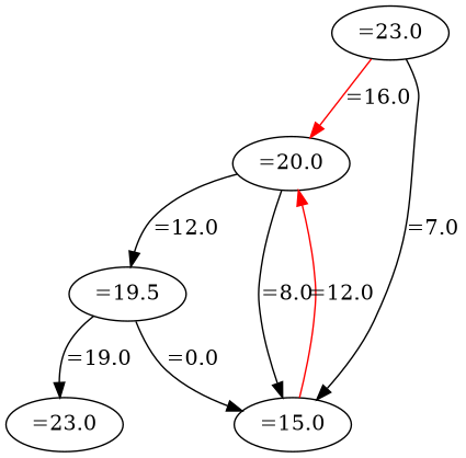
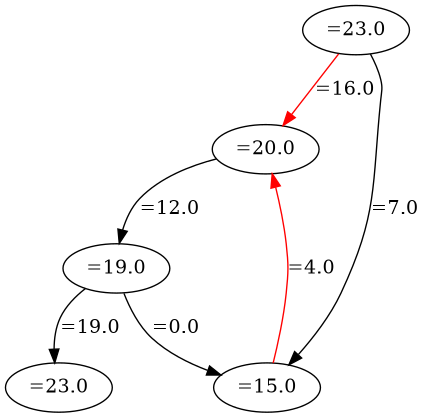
  strict digraph {
    n1 [label="=20.0"]
-   n2 [label="=19.5"]
+   n2 [label="=19.0"]
    n3 [label="=15.0"]
    n4 [label="=23.0"]
    n5 [label="=23.0"]
    n1 -> n2 [color=black label="=12.0"]
-   n1 -> n3 [label="=8.0"]
    n2 -> n3 [label="=0.0"]
    n2 -> n4 [label="=19.0"]
-   n3 -> n1 [color=red label="=12.0"]
+   n3 -> n1 [color=red label="=4.0"]
    n5 -> n1 [color=red label="=16.0"]
    n5 -> n3 [label="=7.0"]
  }
